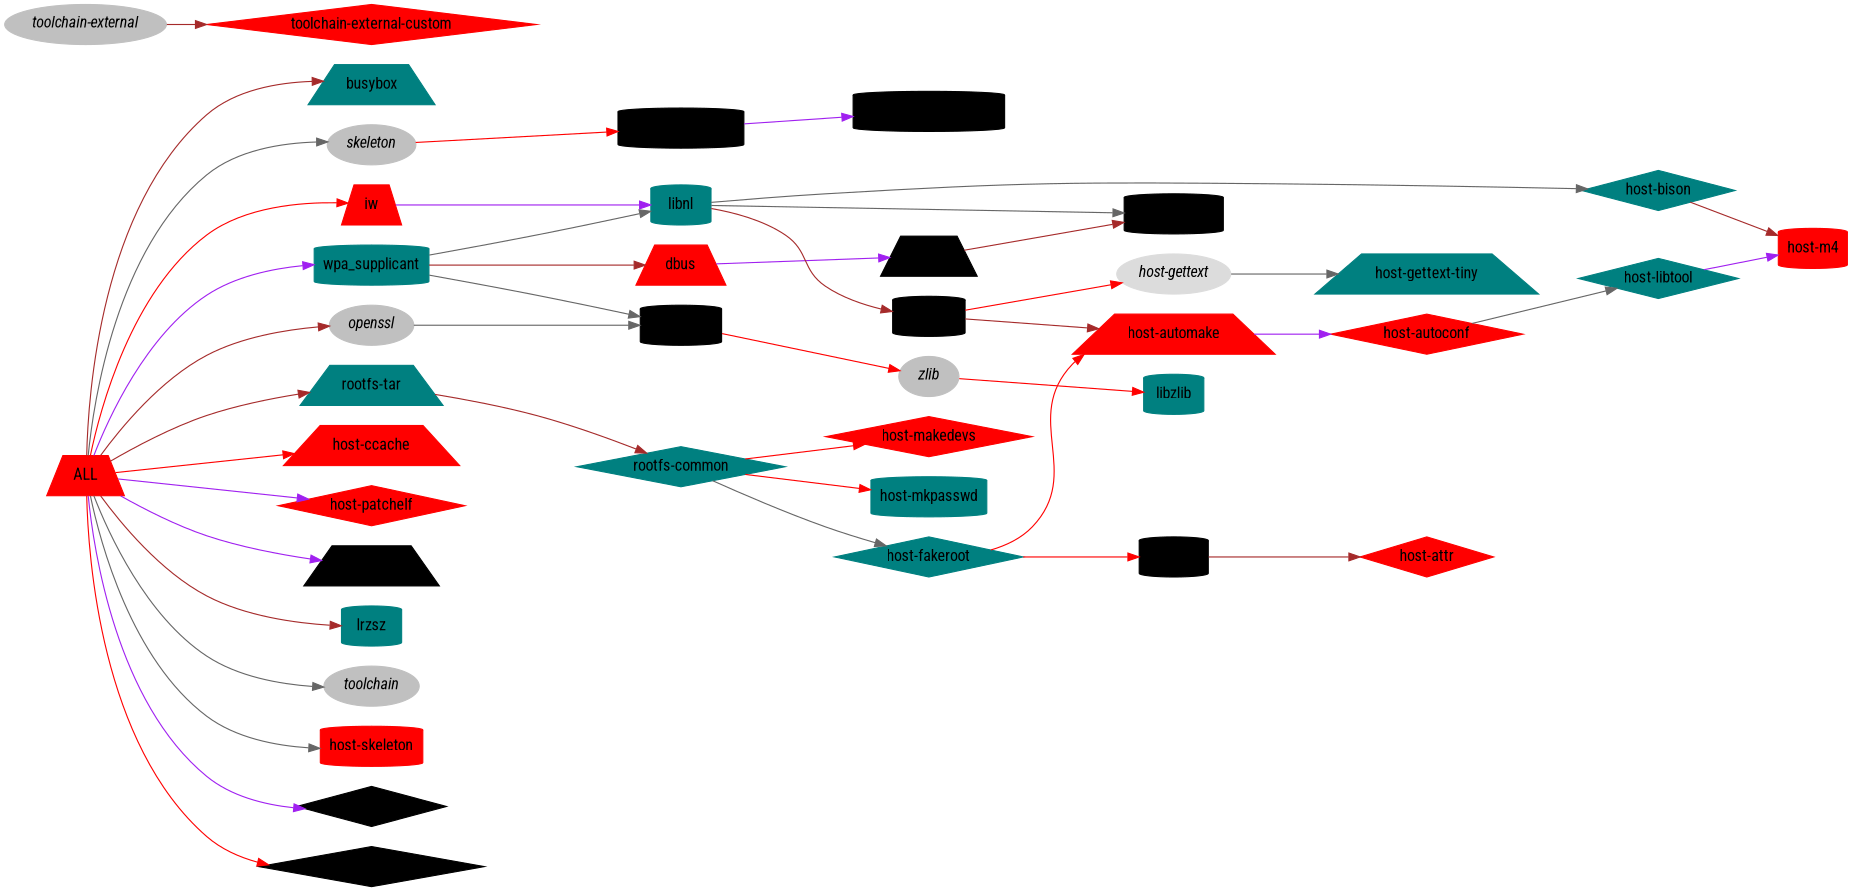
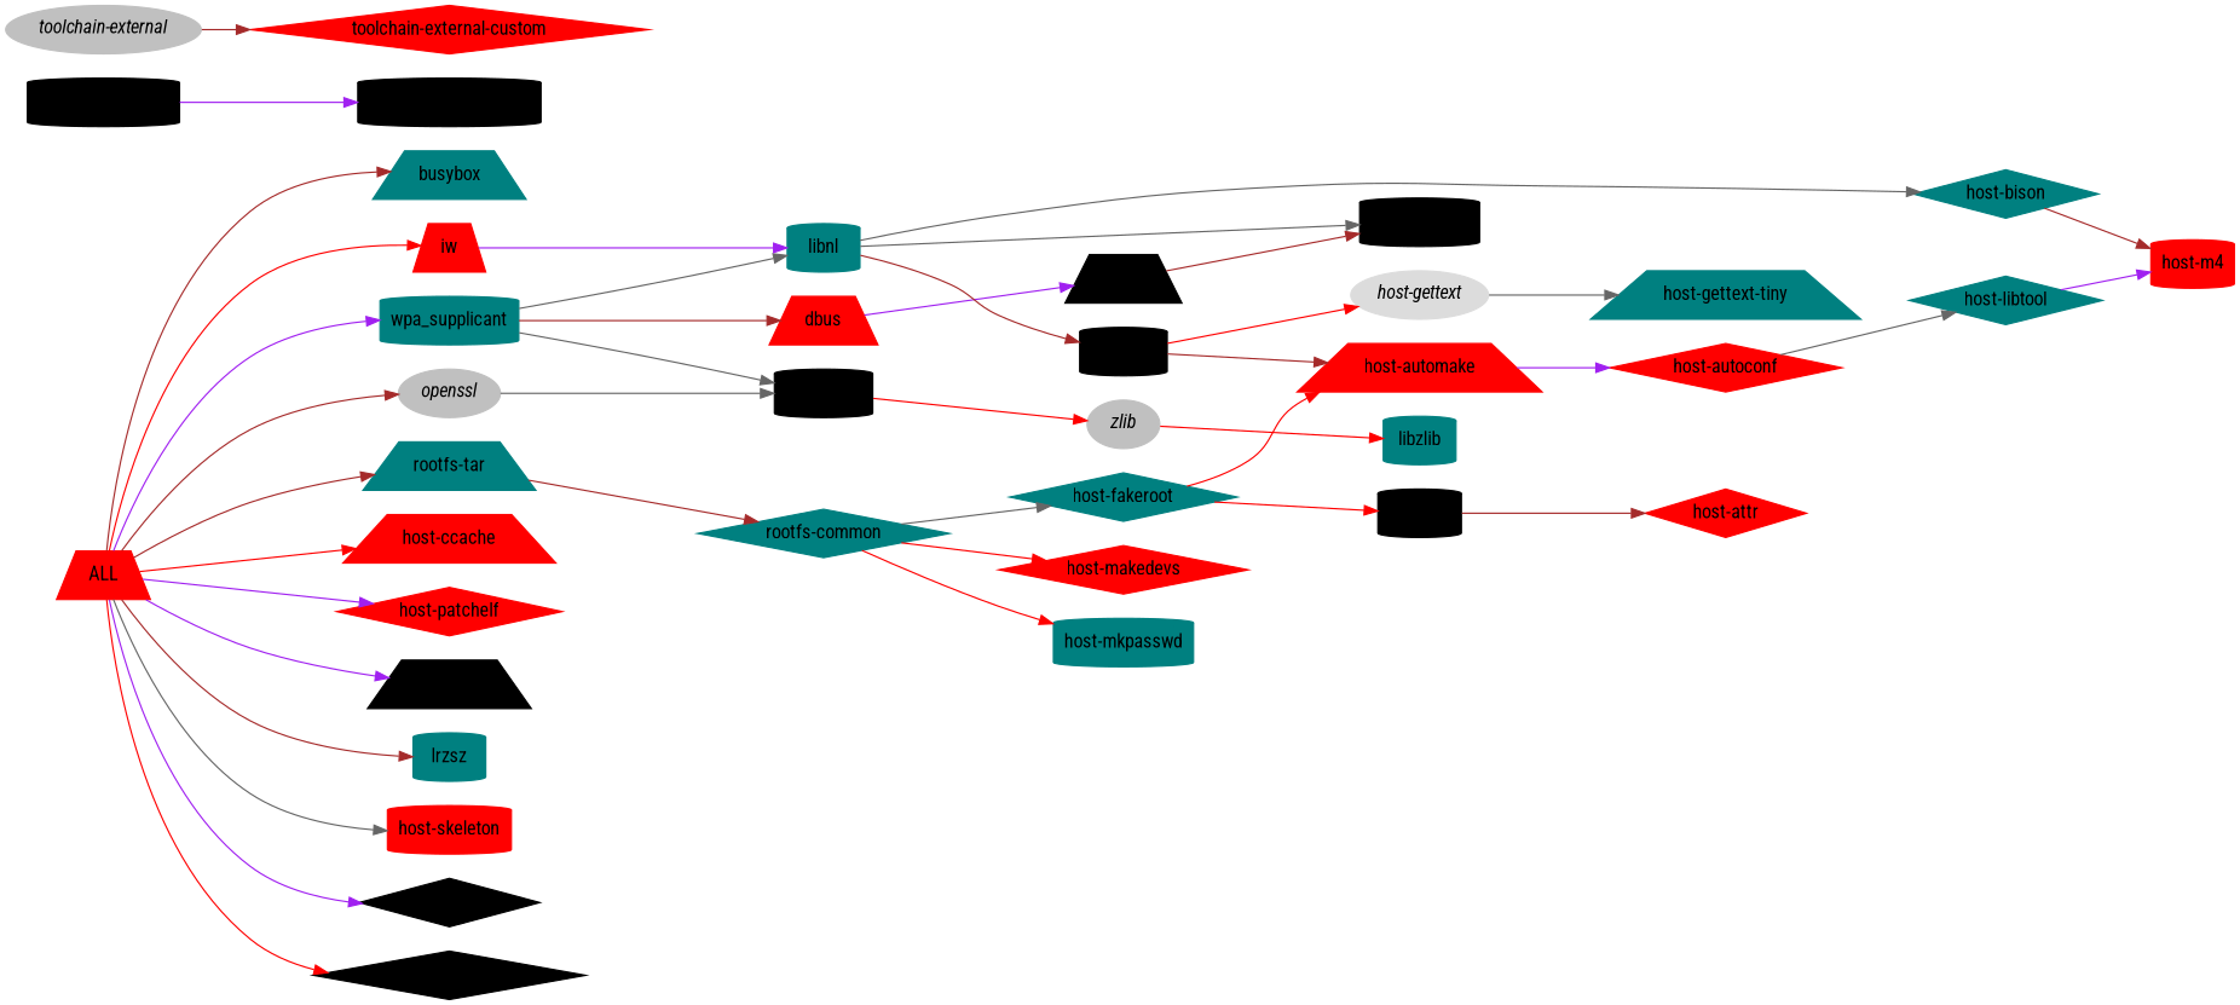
  digraph {
    fontname="Roboto Condensed"
    rankdir=LR
    node [color=red fontname="Roboto Condensed" shape=cylinder style=filled]
    edge [color=brown dir=forward fontname="Roboto Condensed"]
    n1 [label=ALL shape=trapezium]
    n2 [color=teal label=busybox shape=trapezium]
-   n3 [color=grey label=<<I>skeleton</I>> shape=""]
    n4 [color=teal label=wpa_supplicant]
    n5 [label=iw shape=trapezium]
    n6 [color=grey label=<<I>openssl</I>> shape=""]
    n7 [color=teal label="rootfs-tar" shape=trapezium]
    n8 [label="host-ccache" shape=trapezium]
    n9 [label="host-patchelf" shape=diamond]
    n10 [color=black label=dropbear shape=trapezium]
    n11 [color=teal label=lrzsz]
-   n12 [color=grey label=<<I>toolchain</I>> shape=""]
    n13 [label="host-skeleton"]
    n14 [color=black label=initscripts shape=diamond]
    n15 [color=black label="ifupdown-scripts" shape=diamond]
    n16 [color=black label="skeleton-init-sysv"]
    n17 [label=dbus shape=trapezium]
    n18 [color=teal label=libnl]
    n19 [color=black label=libopenssl]
    n20 [color=teal label="rootfs-common" shape=diamond]
    n21 [color=black label="skeleton-init-common"]
    n22 [color=black label=expat shape=trapezium]
    n23 [color=black label="host-pkgconf"]
    n24 [color=teal label="host-bison" shape=diamond]
    n25 [color=black label="host-flex"]
    n26 [color=grey label=<<I>zlib</I>> shape=""]
    n27 [label="host-m4"]
    n28 [label="host-automake" shape=trapezium]
    n29 [color=gainsboro label=<<I>host-gettext</I>> shape=""]
    n30 [label="host-autoconf" shape=diamond]
    n31 [color=teal label="host-gettext-tiny" shape=trapezium]
    n32 [color=teal label="host-libtool" shape=diamond]
    n33 [color=teal label=libzlib]
    n34 [color=teal label="host-fakeroot" shape=diamond]
    n35 [label="host-makedevs" shape=diamond]
    n36 [color=teal label="host-mkpasswd"]
    n37 [color=black label="host-acl"]
    n38 [label="host-attr" shape=diamond]
    n39 [color=grey label=<<I>toolchain-external</I>> shape=""]
    n40 [label="toolchain-external-custom" shape=diamond]
    n1 -> n2
-   n1 -> n3 [color=gray40]
    n1 -> n4 [color=purple]
    n1 -> n5 [color=red]
    n1 -> n6
    n1 -> n7
    n1 -> n8 [color=red]
    n1 -> n9 [color=purple]
    n1 -> n10 [color=purple]
    n1 -> n11
-   n1 -> n12 [color=gray40]
    n1 -> n13 [color=gray40]
    n1 -> n14 [color=purple]
    n1 -> n15 [color=red]
-   n3 -> n16 [color=red]
    n4 -> n17
    n4 -> n18 [color=gray40]
    n4 -> n19 [color=gray40]
    n5 -> n18 [color=purple]
    n6 -> n19 [color=gray40]
    n7 -> n20
    n16 -> n21 [color=purple]
    n17 -> n22 [color=purple]
    n18 -> n23 [color=gray40]
    n18 -> n24 [color=gray40]
    n18 -> n25
    n19 -> n26 [color=red]
    n20 -> n34 [color=gray40]
    n20 -> n35 [color=red]
    n20 -> n36 [color=red]
    n22 -> n23
    n24 -> n27
    n25 -> n28
    n25 -> n29 [color=red]
    n26 -> n33 [color=red]
    n28 -> n30 [color=purple]
    n29 -> n31 [color=gray40]
    n30 -> n32 [color=gray40]
    n32 -> n27 [color=purple]
    n34 -> n28 [color=red]
    n34 -> n37 [color=red]
    n37 -> n38
    n39 -> n40
  }
